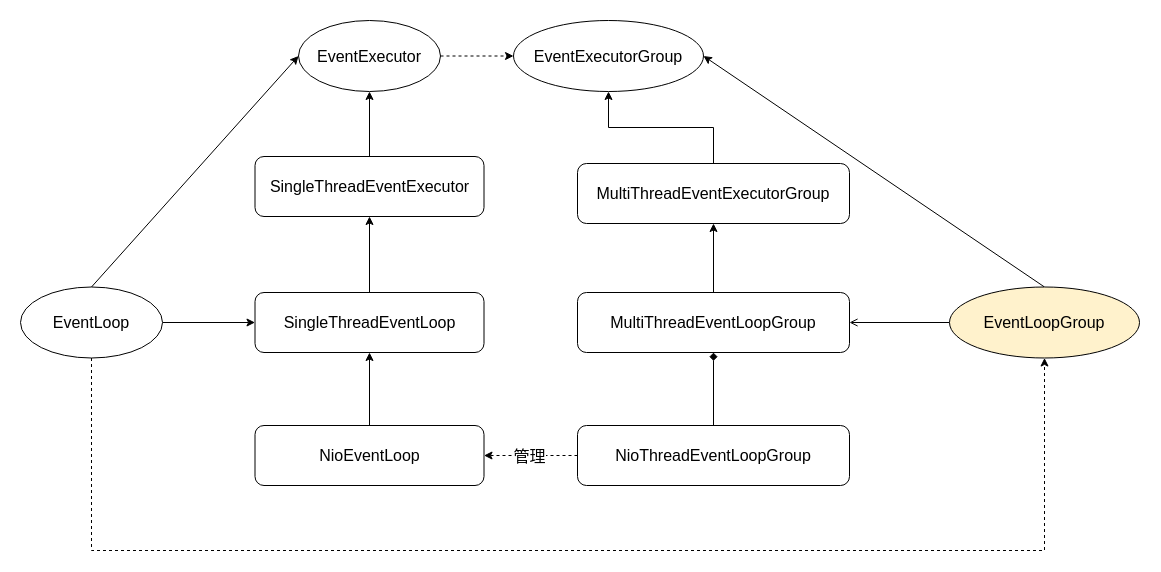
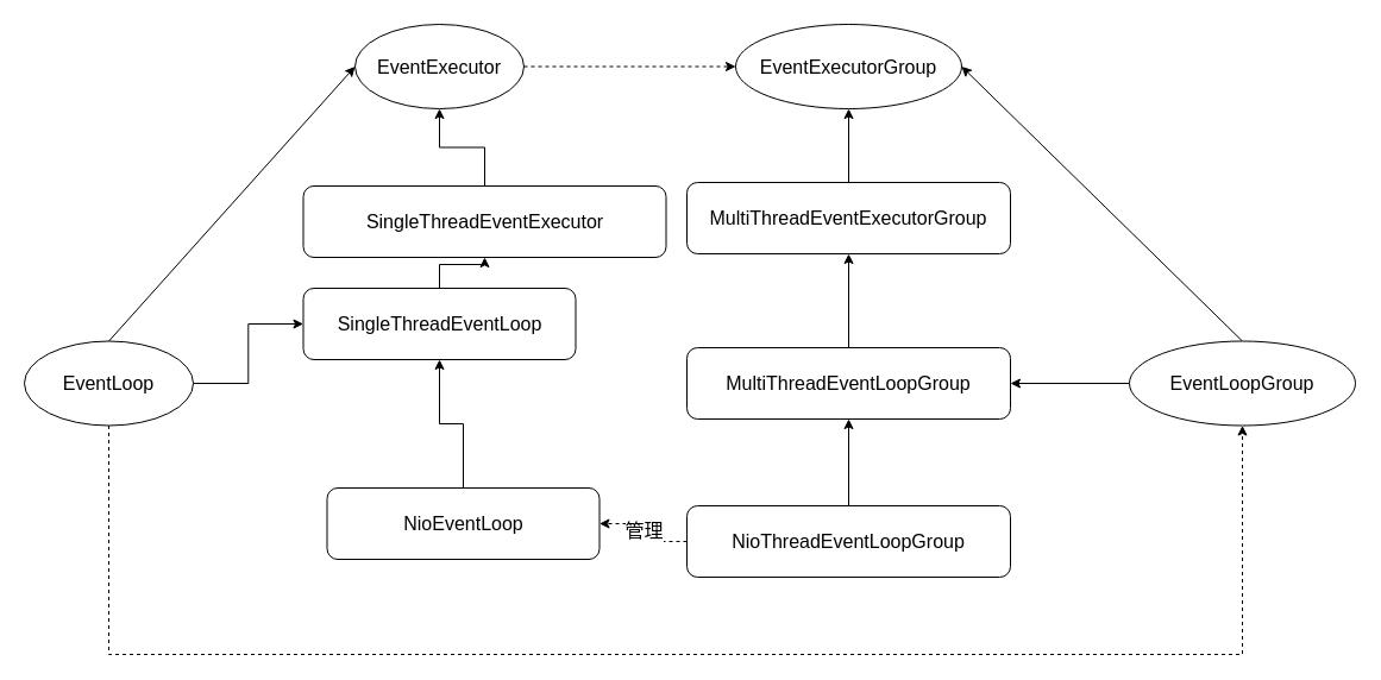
  <mxCell id="0" />
  <mxCell id="1" parent="0" />
  <mxCell id="2" style="edgeStyle=orthogonalEdgeStyle;rounded=0;orthogonalLoop=1;jettySize=auto;html=1;exitX=1;exitY=0.5;exitDx=0;exitDy=0;dashed=1;" edge="1" parent="1" source="3" target="8"><mxGeometry relative="1" as="geometry" /></mxCell>
  <mxCell id="3" value="EventExecutor" style="ellipse;whiteSpace=wrap;html=1;fontSize=16;" vertex="1" parent="1"><mxGeometry x="298" y="20" width="142" height="71" as="geometry" /></mxCell>
  <mxCell id="4" style="rounded=0;orthogonalLoop=1;jettySize=auto;html=1;exitX=0.5;exitY=0;exitDx=0;exitDy=0;entryX=0;entryY=0.5;entryDx=0;entryDy=0;" edge="1" parent="1" source="7" target="3"><mxGeometry relative="1" as="geometry" /></mxCell>
  <mxCell id="5" style="edgeStyle=orthogonalEdgeStyle;rounded=0;orthogonalLoop=1;jettySize=auto;html=1;exitX=1;exitY=0.5;exitDx=0;exitDy=0;" edge="1" parent="1" source="7" target="15"><mxGeometry relative="1" as="geometry" /></mxCell>
  <mxCell id="6" style="edgeStyle=orthogonalEdgeStyle;rounded=0;orthogonalLoop=1;jettySize=auto;html=1;exitX=0.5;exitY=1;exitDx=0;exitDy=0;entryX=0.5;entryY=1;entryDx=0;entryDy=0;dashed=1;" edge="1" parent="1" source="7" target="11"><mxGeometry relative="1" as="geometry"><Array as="points"><mxPoint x="91" y="550" /><mxPoint x="1044" y="550" /></Array></mxGeometry></mxCell>
  <mxCell id="7" value="EventLoop" style="ellipse;whiteSpace=wrap;html=1;fontSize=16;" vertex="1" parent="1"><mxGeometry x="20" y="286.5" width="142" height="71" as="geometry" /></mxCell>
- <mxCell id="8" value="EventExecutorGroup" style="ellipse;whiteSpace=wrap;html=1;fontSize=16;" vertex="1" parent="1"><mxGeometry x="513" y="20" width="190" height="71" as="geometry" /></mxCell>
- <mxCell id="9" style="edgeStyle=orthogonalEdgeStyle;rounded=0;orthogonalLoop=1;jettySize=auto;html=1;endArrow=open;" edge="1" parent="1" source="11" target="21"><mxGeometry relative="1" as="geometry" /></mxCell>
+ <mxCell id="8" value="EventExecutorGroup" style="ellipse;whiteSpace=wrap;html=1;fontSize=16;" vertex="1" parent="1"><mxGeometry x="618" y="20" width="190" height="71" as="geometry" /></mxCell>
+ <mxCell id="9" style="edgeStyle=orthogonalEdgeStyle;rounded=0;orthogonalLoop=1;jettySize=auto;html=1;" edge="1" parent="1" source="11" target="21"><mxGeometry relative="1" as="geometry" /></mxCell>
  <mxCell id="10" style="rounded=0;orthogonalLoop=1;jettySize=auto;html=1;exitX=0.5;exitY=0;exitDx=0;exitDy=0;entryX=1;entryY=0.5;entryDx=0;entryDy=0;" edge="1" parent="1" source="11" target="8"><mxGeometry relative="1" as="geometry" /></mxCell>
- <mxCell id="11" value="EventLoopGroup" style="ellipse;whiteSpace=wrap;html=1;fontSize=16;fillColor=#fff2cc;" vertex="1" parent="1"><mxGeometry x="949" y="286.5" width="190" height="71" as="geometry" /></mxCell>
+ <mxCell id="11" value="EventLoopGroup" style="ellipse;whiteSpace=wrap;html=1;fontSize=16;" vertex="1" parent="1"><mxGeometry x="949" y="286.5" width="190" height="71" as="geometry" /></mxCell>
  <mxCell id="12" style="edgeStyle=orthogonalEdgeStyle;rounded=0;orthogonalLoop=1;jettySize=auto;html=1;exitX=0.5;exitY=0;exitDx=0;exitDy=0;" edge="1" parent="1" source="13" target="3"><mxGeometry relative="1" as="geometry" /></mxCell>
- <mxCell id="13" value="SingleThreadEventExecutor" style="rounded=1;whiteSpace=wrap;html=1;fontSize=16;" vertex="1" parent="1"><mxGeometry x="254.5" y="156" width="229" height="60" as="geometry" /></mxCell>
+ <mxCell id="13" value="SingleThreadEventExecutor" style="rounded=1;whiteSpace=wrap;html=1;fontSize=16;" vertex="1" parent="1"><mxGeometry x="254.5" y="156" width="305" height="60" as="geometry" /></mxCell>
  <mxCell id="14" style="edgeStyle=orthogonalEdgeStyle;rounded=0;orthogonalLoop=1;jettySize=auto;html=1;exitX=0.5;exitY=0;exitDx=0;exitDy=0;" edge="1" parent="1" source="15" target="13"><mxGeometry relative="1" as="geometry" /></mxCell>
- <mxCell id="15" value="SingleThreadEventLoop" style="rounded=1;whiteSpace=wrap;html=1;fontSize=16;" vertex="1" parent="1"><mxGeometry x="254.5" y="292" width="229" height="60" as="geometry" /></mxCell>
+ <mxCell id="15" value="SingleThreadEventLoop" style="rounded=1;whiteSpace=wrap;html=1;fontSize=16;" vertex="1" parent="1"><mxGeometry x="254.5" y="242" width="229" height="60" as="geometry" /></mxCell>
  <mxCell id="16" style="edgeStyle=orthogonalEdgeStyle;rounded=0;orthogonalLoop=1;jettySize=auto;html=1;exitX=0.5;exitY=0;exitDx=0;exitDy=0;" edge="1" parent="1" source="17" target="15"><mxGeometry relative="1" as="geometry" /></mxCell>
- <mxCell id="17" value="NioEventLoop" style="rounded=1;whiteSpace=wrap;html=1;fontSize=16;" vertex="1" parent="1"><mxGeometry x="254.5" y="425" width="229" height="60" as="geometry" /></mxCell>
+ <mxCell id="17" value="NioEventLoop" style="rounded=1;whiteSpace=wrap;html=1;fontSize=16;" vertex="1" parent="1"><mxGeometry x="274.5" y="410" width="229" height="60" as="geometry" /></mxCell>
  <mxCell id="18" style="edgeStyle=orthogonalEdgeStyle;rounded=0;orthogonalLoop=1;jettySize=auto;html=1;exitX=0.5;exitY=0;exitDx=0;exitDy=0;" edge="1" parent="1" source="19" target="8"><mxGeometry relative="1" as="geometry" /></mxCell>
- <mxCell id="19" value="MultiThreadEventExecutorGroup" style="rounded=1;whiteSpace=wrap;html=1;fontSize=16;" vertex="1" parent="1"><mxGeometry x="577" y="163" width="272" height="60" as="geometry" /></mxCell>
+ <mxCell id="19" value="MultiThreadEventExecutorGroup" style="rounded=1;whiteSpace=wrap;html=1;fontSize=16;" vertex="1" parent="1"><mxGeometry x="577" y="153" width="272" height="60" as="geometry" /></mxCell>
  <mxCell id="20" style="edgeStyle=orthogonalEdgeStyle;rounded=0;orthogonalLoop=1;jettySize=auto;html=1;exitX=0.5;exitY=0;exitDx=0;exitDy=0;" edge="1" parent="1" source="21" target="19"><mxGeometry relative="1" as="geometry" /></mxCell>
  <mxCell id="21" value="MultiThreadEventLoopGroup" style="rounded=1;whiteSpace=wrap;html=1;fontSize=16;" vertex="1" parent="1"><mxGeometry x="577" y="292" width="272" height="60" as="geometry" /></mxCell>
- <mxCell id="22" style="edgeStyle=orthogonalEdgeStyle;rounded=0;orthogonalLoop=1;jettySize=auto;html=1;exitX=0.5;exitY=0;exitDx=0;exitDy=0;endArrow=diamond;" edge="1" parent="1" source="25" target="21"><mxGeometry relative="1" as="geometry" /></mxCell>
+ <mxCell id="22" style="edgeStyle=orthogonalEdgeStyle;rounded=0;orthogonalLoop=1;jettySize=auto;html=1;exitX=0.5;exitY=0;exitDx=0;exitDy=0;" edge="1" parent="1" source="25" target="21"><mxGeometry relative="1" as="geometry" /></mxCell>
  <mxCell id="23" style="edgeStyle=orthogonalEdgeStyle;rounded=0;orthogonalLoop=1;jettySize=auto;html=1;exitX=0;exitY=0.5;exitDx=0;exitDy=0;dashed=1;" edge="1" parent="1" source="25" target="17"><mxGeometry relative="1" as="geometry" /></mxCell>
  <mxCell id="24" value="管理" style="edgeLabel;html=1;align=center;verticalAlign=middle;resizable=0;points=[];fontSize=16;" vertex="1" connectable="0" parent="23"><mxGeometry x="0.047" relative="1" as="geometry"><mxPoint as="offset" /></mxGeometry></mxCell>
  <mxCell id="25" value="NioThreadEventLoopGroup" style="rounded=1;whiteSpace=wrap;html=1;fontSize=16;" vertex="1" parent="1"><mxGeometry x="577" y="425" width="272" height="60" as="geometry" /></mxCell>
